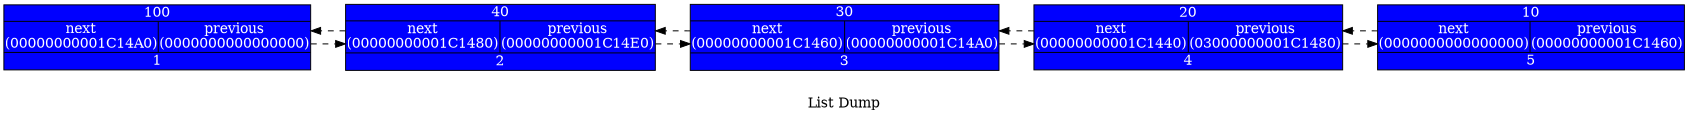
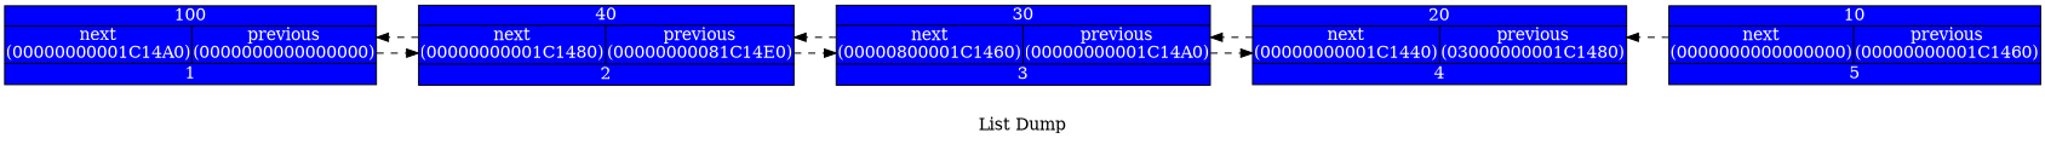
  digraph {
    label="List Dump"
    rankdir=LR
    node [fillcolor=blue fontcolor="#FFFFFF" margin=0.01 shape=record style=filled]
    edge [style=dashed]
    n1 [label="100 | {next\n(00000000001C14A0) | previous\n(0000000000000000)} |<f0> 1"]
-   n2 [label="40 | {next\n(00000000001C1480) | previous\n(00000000001C14E0)} |<f0> 2"]
-   n3 [label="30 | {next\n(00000000001C1460) | previous\n(00000000001C14A0)} |<f0> 3"]
+   n2 [label="40 | {next\n(00000000001C1480) | previous\n(00000000081C14E0)} |<f0> 2"]
+   n3 [label="30 | {next\n(00000800001C1460) | previous\n(00000000001C14A0)} |<f0> 3"]
    n4 [label="20 | {next\n(00000000001C1440) | previous\n(03000000001C1480)} |<f0> 4"]
    n5 [label="10 | {next\n(0000000000000000) | previous\n(00000000001C1460)} |<f0> 5"]
    n1 -> n2
    n2 -> n1
    n2 -> n3
    n3 -> n2
    n3 -> n4
    n4 -> n3
-   n4 -> n5
    n5 -> n4
  }
